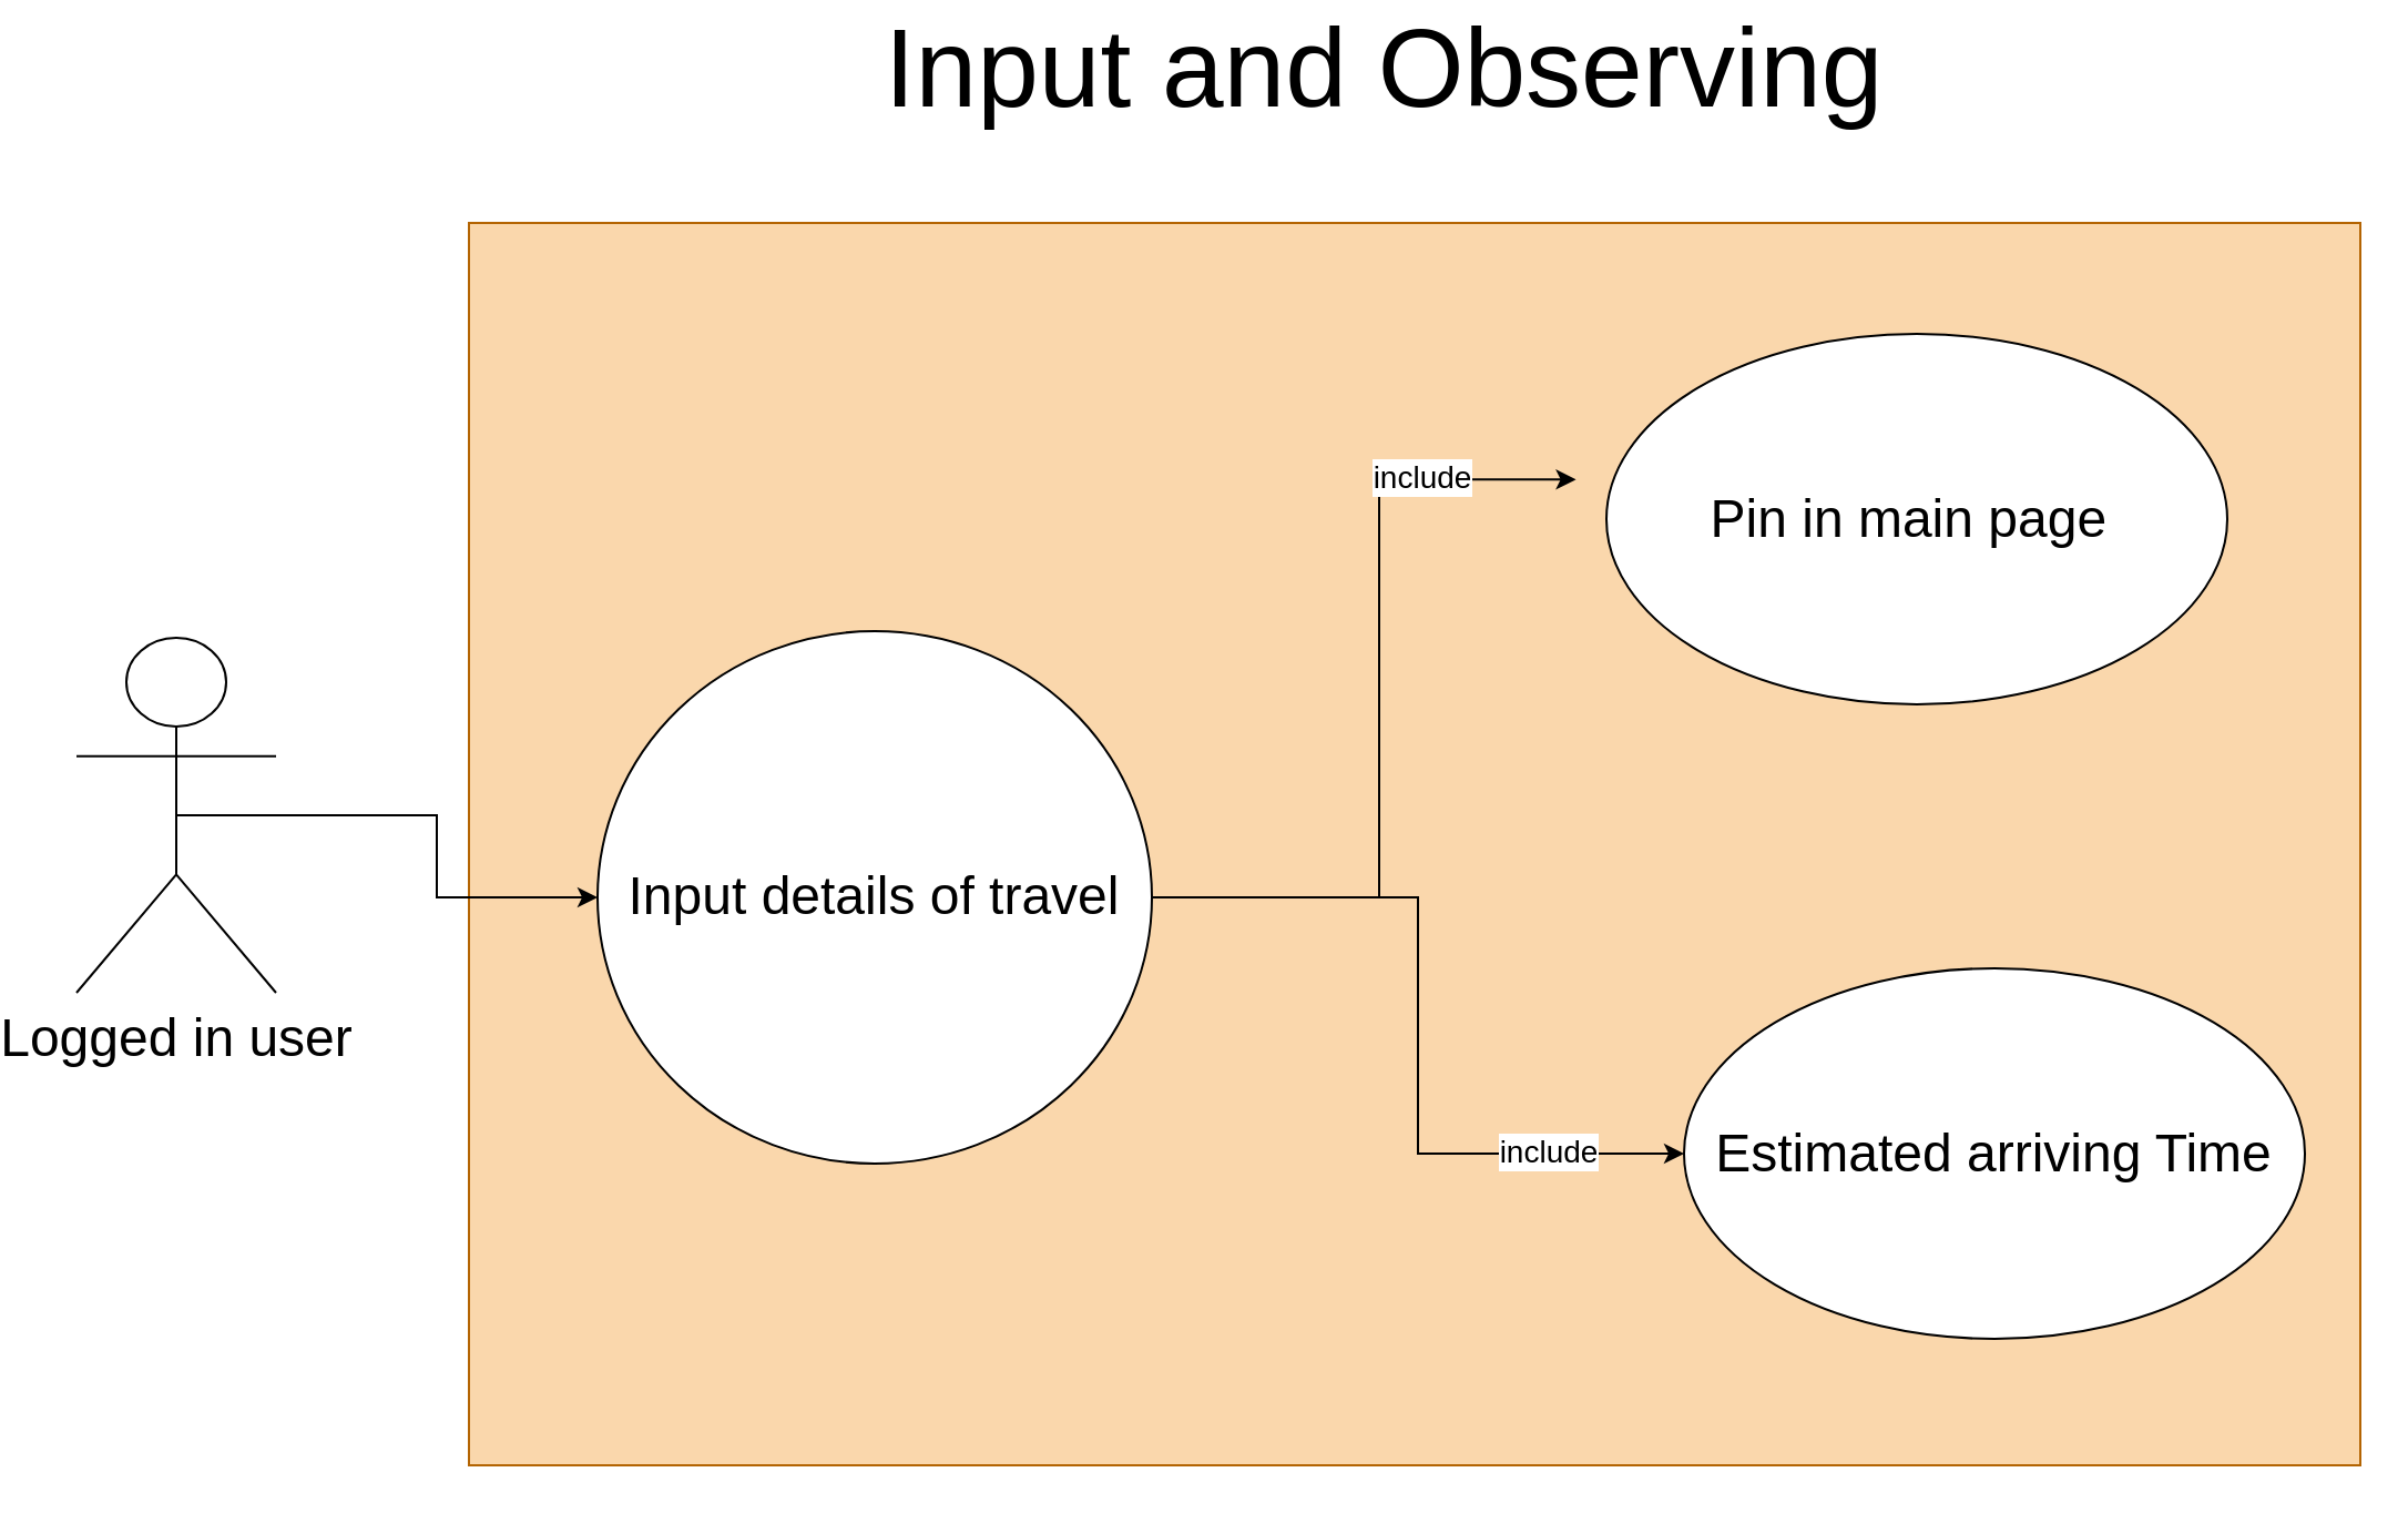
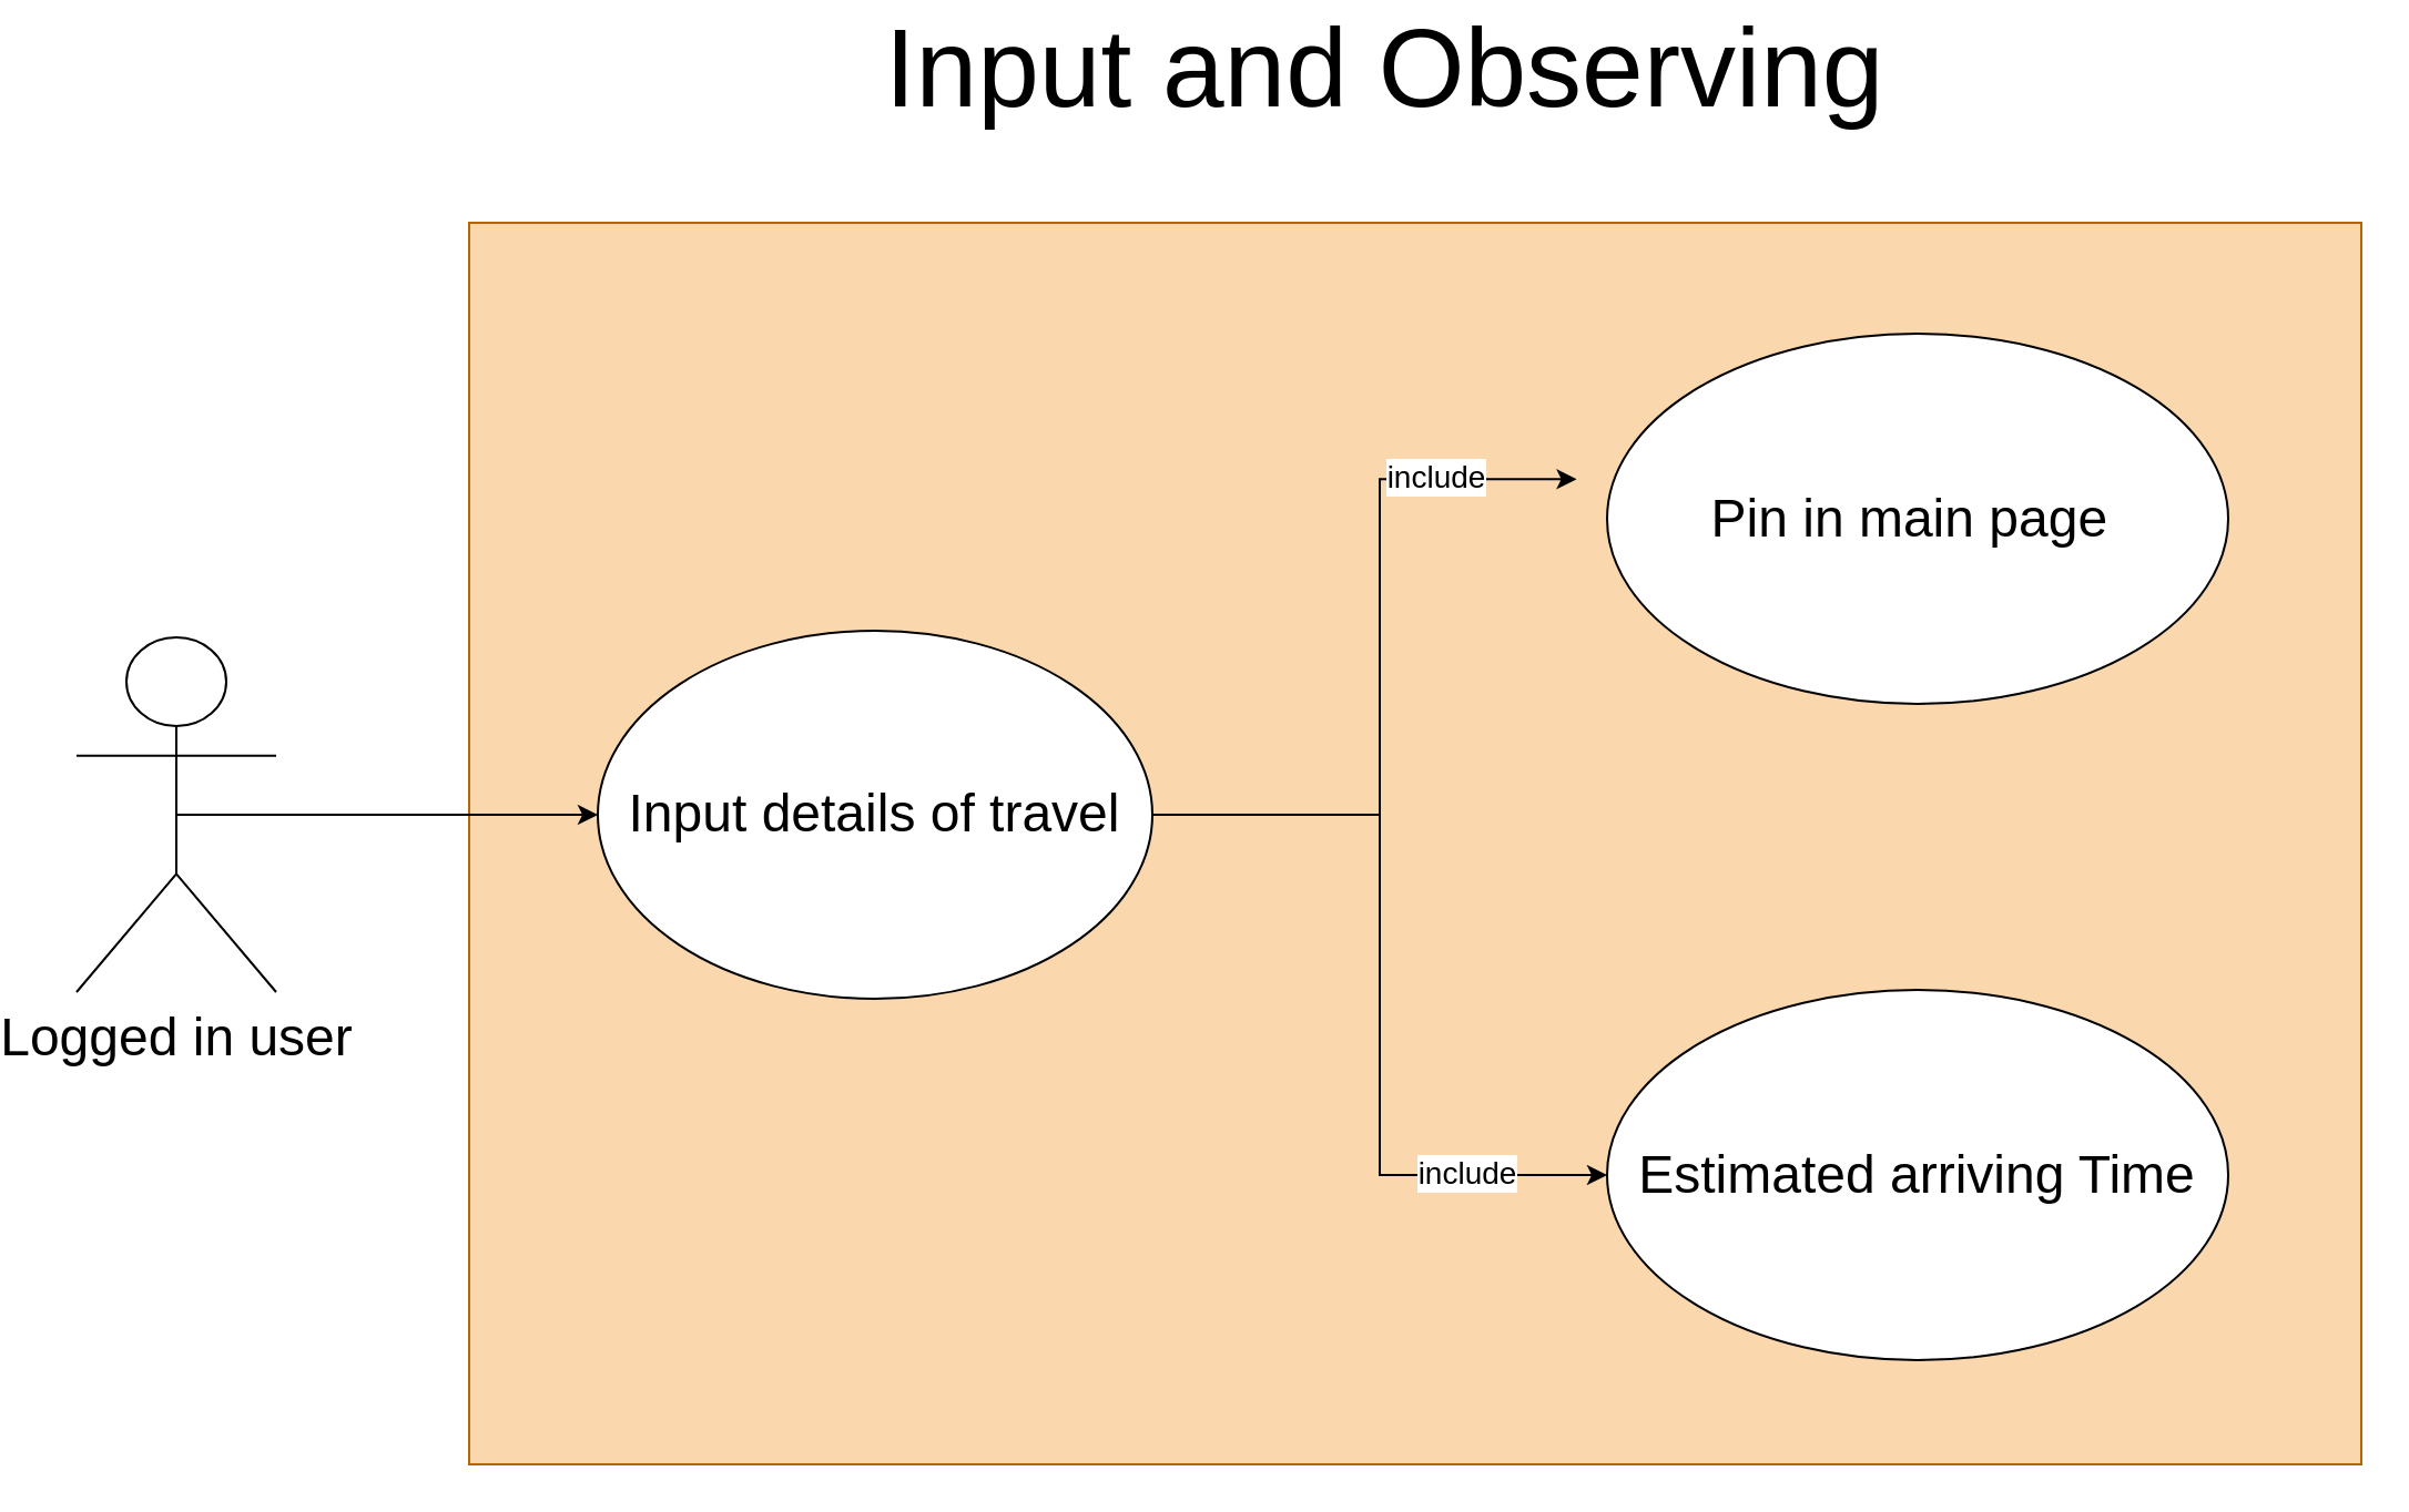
  <mxCell id="0" />
  <mxCell id="1" parent="0" />
  <mxCell id="2" value="&lt;font style=&quot;font-size: 50px&quot;&gt;Input and Observing&amp;nbsp;&lt;/font&gt;" style="text;html=1;strokeColor=none;fillColor=none;align=center;verticalAlign=middle;whiteSpace=wrap;rounded=0;" parent="1" vertex="1"><mxGeometry x="327" y="20" width="580" height="20" as="geometry" /></mxCell>
  <mxCell id="3" value="" style="rounded=0;whiteSpace=wrap;html=1;fillColor=#fad7ac;strokeColor=#b46504;" vertex="1" parent="1"><mxGeometry x="197" y="100" width="853" height="560" as="geometry" /></mxCell>
  <mxCell id="4" style="edgeStyle=orthogonalEdgeStyle;rounded=0;orthogonalLoop=1;jettySize=auto;html=1;exitX=0.5;exitY=0.5;exitDx=0;exitDy=0;exitPerimeter=0;" edge="1" parent="1" source="5" target="10"><mxGeometry relative="1" as="geometry" /></mxCell>
  <mxCell id="5" value="Logged in user&lt;br style=&quot;font-size: 24px&quot;&gt;" style="shape=umlActor;verticalLabelPosition=bottom;labelBackgroundColor=#ffffff;verticalAlign=top;html=1;outlineConnect=0;fontSize=24;" vertex="1" parent="1"><mxGeometry x="20" y="287" width="90" height="160" as="geometry" /></mxCell>
  <mxCell id="6" style="edgeStyle=orthogonalEdgeStyle;rounded=0;orthogonalLoop=1;jettySize=auto;html=1;exitX=1;exitY=0.5;exitDx=0;exitDy=0;entryX=-0.049;entryY=0.393;entryDx=0;entryDy=0;entryPerimeter=0;" edge="1" parent="1" source="10" target="11"><mxGeometry relative="1" as="geometry" /></mxCell>
  <mxCell id="7" value="include" style="text;html=1;resizable=0;points=[];align=center;verticalAlign=middle;labelBackgroundColor=#ffffff;fontSize=14;" vertex="1" connectable="0" parent="6"><mxGeometry x="0.631" y="1" relative="1" as="geometry"><mxPoint as="offset" /></mxGeometry></mxCell>
  <mxCell id="8" style="edgeStyle=orthogonalEdgeStyle;rounded=0;orthogonalLoop=1;jettySize=auto;html=1;exitX=1;exitY=0.5;exitDx=0;exitDy=0;entryX=0;entryY=0.5;entryDx=0;entryDy=0;" edge="1" parent="1" source="10" target="12"><mxGeometry relative="1" as="geometry" /></mxCell>
  <mxCell id="9" value="include" style="text;html=1;resizable=0;points=[];align=center;verticalAlign=middle;labelBackgroundColor=#ffffff;fontSize=14;" vertex="1" connectable="0" parent="8"><mxGeometry x="0.655" y="1" relative="1" as="geometry"><mxPoint as="offset" /></mxGeometry></mxCell>
- <mxCell id="10" value="Input details of travel" style="ellipse;whiteSpace=wrap;html=1;fontSize=24;" vertex="1" parent="1"><mxGeometry x="255" y="284" width="250" height="240" as="geometry" /></mxCell>
+ <mxCell id="10" value="Input details of travel" style="ellipse;whiteSpace=wrap;html=1;fontSize=24;" vertex="1" parent="1"><mxGeometry x="255" y="284" width="250" height="166" as="geometry" /></mxCell>
  <mxCell id="11" value="Pin in main page&amp;nbsp;" style="ellipse;whiteSpace=wrap;html=1;fontSize=24;" vertex="1" parent="1"><mxGeometry x="710" y="150" width="280" height="167" as="geometry" /></mxCell>
- <mxCell id="12" value="&lt;div&gt;Estimated arriving Time&lt;/div&gt;" style="ellipse;whiteSpace=wrap;html=1;fontSize=24;" vertex="1" parent="1"><mxGeometry x="745" y="436" width="280" height="167" as="geometry" /></mxCell>
+ <mxCell id="12" value="&lt;div&gt;Estimated arriving Time&lt;/div&gt;" style="ellipse;whiteSpace=wrap;html=1;fontSize=24;" vertex="1" parent="1"><mxGeometry x="710" y="446" width="280" height="167" as="geometry" /></mxCell>
